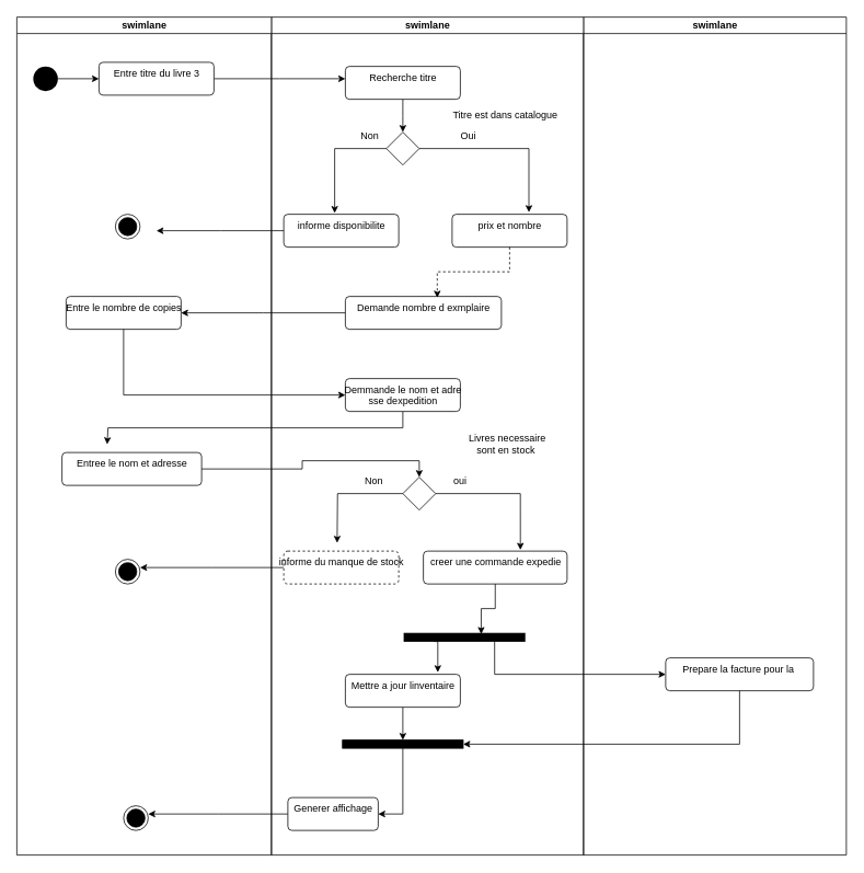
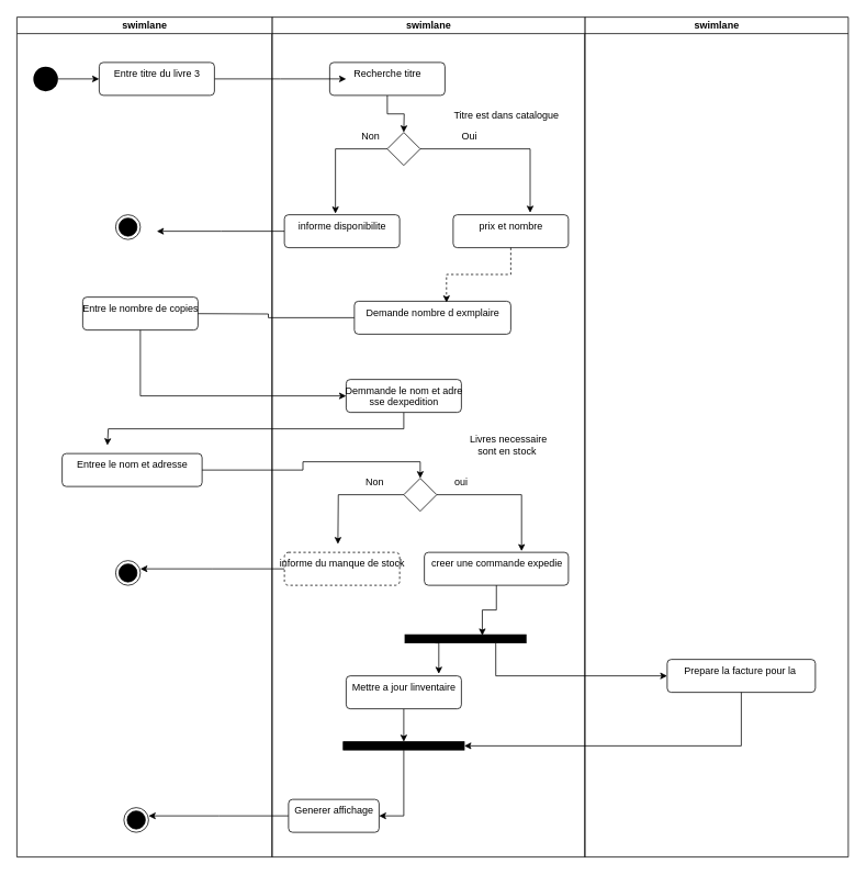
  <mxCell id="0" />
  <mxCell id="1" parent="0" />
  <mxCell id="2" value="swimlane" style="swimlane;html=1;startSize=20;movable=0;resizable=0;rotatable=0;deletable=0;editable=0;locked=1;connectable=0;" vertex="1" parent="1"><mxGeometry x="710" y="20" width="320" height="1020" as="geometry" /></mxCell>
  <mxCell id="3" value="Prepare la facture pour la&amp;nbsp;" style="html=1;align=center;verticalAlign=top;rounded=1;absoluteArcSize=1;arcSize=10;dashed=0;" vertex="1" parent="2"><mxGeometry x="100" y="780" width="180" height="40" as="geometry" /></mxCell>
  <mxCell id="4" value="swimlane" style="swimlane;html=1;startSize=20;movable=1;resizable=1;rotatable=1;deletable=1;editable=1;locked=0;connectable=1;" vertex="1" parent="1"><mxGeometry x="330" y="20" width="380" height="1020" as="geometry" /></mxCell>
  <mxCell id="5" style="edgeStyle=orthogonalEdgeStyle;rounded=0;orthogonalLoop=1;jettySize=auto;html=1;exitX=0.5;exitY=1;exitDx=0;exitDy=0;" edge="1" parent="4" source="6"><mxGeometry relative="1" as="geometry"><mxPoint x="160" y="140" as="targetPoint" /></mxGeometry></mxCell>
- <mxCell id="6" value="Recherche titre" style="html=1;align=center;verticalAlign=top;rounded=1;absoluteArcSize=1;arcSize=10;dashed=0;" vertex="1" parent="4"><mxGeometry x="90" y="60" width="140" height="40" as="geometry" /></mxCell>
+ <mxCell id="6" value="Recherche titre" style="html=1;align=center;verticalAlign=top;rounded=1;absoluteArcSize=1;arcSize=10;dashed=0;" vertex="1" parent="4"><mxGeometry x="70" y="55" width="140" height="40" as="geometry" /></mxCell>
  <mxCell id="7" value="" style="rhombus;whiteSpace=wrap;html=1;" vertex="1" parent="4"><mxGeometry x="140.0" y="140" width="40" height="40" as="geometry" /></mxCell>
  <mxCell id="8" style="edgeStyle=orthogonalEdgeStyle;rounded=0;orthogonalLoop=1;jettySize=auto;html=1;exitX=0;exitY=0.5;exitDx=0;exitDy=0;" edge="1" parent="4" source="9"><mxGeometry relative="1" as="geometry"><mxPoint x="-140" y="260" as="targetPoint" /></mxGeometry></mxCell>
  <mxCell id="9" value="informe disponibilite" style="html=1;align=center;verticalAlign=top;rounded=1;absoluteArcSize=1;arcSize=10;dashed=0;" vertex="1" parent="4"><mxGeometry x="15" y="240" width="140" height="40" as="geometry" /></mxCell>
  <mxCell id="10" value="prix et nombre" style="html=1;align=center;verticalAlign=top;rounded=1;absoluteArcSize=1;arcSize=10;dashed=0;" vertex="1" parent="4"><mxGeometry x="220" y="240" width="140" height="40" as="geometry" /></mxCell>
  <mxCell id="11" style="edgeStyle=orthogonalEdgeStyle;rounded=0;orthogonalLoop=1;jettySize=auto;html=1;exitX=0;exitY=0.5;exitDx=0;exitDy=0;" edge="1" parent="4" source="12"><mxGeometry relative="1" as="geometry"><mxPoint x="-110" y="360" as="targetPoint" /></mxGeometry></mxCell>
- <mxCell id="12" value="Demande nombre d exmplaire" style="html=1;align=center;verticalAlign=top;rounded=1;absoluteArcSize=1;arcSize=10;dashed=0;" vertex="1" parent="4"><mxGeometry x="90" y="340" width="190" height="40" as="geometry" /></mxCell>
+ <mxCell id="12" value="Demande nombre d exmplaire" style="html=1;align=center;verticalAlign=top;rounded=1;absoluteArcSize=1;arcSize=10;dashed=0;" vertex="1" parent="4"><mxGeometry x="100" y="345" width="190" height="40" as="geometry" /></mxCell>
  <mxCell id="13" style="edgeStyle=orthogonalEdgeStyle;rounded=0;orthogonalLoop=1;jettySize=auto;html=1;exitX=0.5;exitY=1;exitDx=0;exitDy=0;" edge="1" parent="4" source="14"><mxGeometry relative="1" as="geometry"><mxPoint x="-200" y="520" as="targetPoint" /><Array as="points"><mxPoint x="160" y="500" /><mxPoint x="-199" y="500" /></Array></mxGeometry></mxCell>
  <mxCell id="14" value="Demmande le nom et adre&lt;div&gt;sse dexpedition&lt;/div&gt;" style="html=1;align=center;verticalAlign=top;rounded=1;absoluteArcSize=1;arcSize=10;dashed=0;" vertex="1" parent="4"><mxGeometry x="90" y="440" width="140" height="40" as="geometry" /></mxCell>
  <mxCell id="15" style="edgeStyle=orthogonalEdgeStyle;rounded=0;orthogonalLoop=1;jettySize=auto;html=1;exitX=0;exitY=0.5;exitDx=0;exitDy=0;" edge="1" parent="4" source="16"><mxGeometry relative="1" as="geometry"><mxPoint x="80" y="640" as="targetPoint" /></mxGeometry></mxCell>
  <mxCell id="16" value="" style="rhombus;whiteSpace=wrap;html=1;" vertex="1" parent="4"><mxGeometry x="160.0" y="560" width="40" height="40" as="geometry" /></mxCell>
  <mxCell id="17" value="creer une commande expedie" style="html=1;align=center;verticalAlign=top;rounded=1;absoluteArcSize=1;arcSize=10;dashed=0;" vertex="1" parent="4"><mxGeometry x="185" y="650" width="175" height="40" as="geometry" /></mxCell>
  <mxCell id="18" style="edgeStyle=orthogonalEdgeStyle;rounded=0;orthogonalLoop=1;jettySize=auto;html=1;exitX=0;exitY=0.5;exitDx=0;exitDy=0;" edge="1" parent="4" source="19"><mxGeometry relative="1" as="geometry"><mxPoint x="-150" y="970" as="targetPoint" /></mxGeometry></mxCell>
  <mxCell id="19" value="Generer affichage" style="html=1;align=center;verticalAlign=top;rounded=1;absoluteArcSize=1;arcSize=10;dashed=0;" vertex="1" parent="4"><mxGeometry x="20" y="950" width="110" height="40" as="geometry" /></mxCell>
  <mxCell id="20" style="edgeStyle=orthogonalEdgeStyle;rounded=0;orthogonalLoop=1;jettySize=auto;html=1;exitX=0.5;exitY=1;exitDx=0;exitDy=0;entryX=0.5;entryY=0;entryDx=0;entryDy=0;" edge="1" parent="4" source="21" target="24"><mxGeometry relative="1" as="geometry" /></mxCell>
  <mxCell id="21" value="Mettre a jour linventaire" style="html=1;align=center;verticalAlign=top;rounded=1;absoluteArcSize=1;arcSize=10;dashed=0;" vertex="1" parent="4"><mxGeometry x="90" y="800" width="140" height="40" as="geometry" /></mxCell>
  <mxCell id="22" value="" style="whiteSpace=wrap;html=1;rounded=0;shadow=0;comic=0;labelBackgroundColor=none;strokeWidth=1;fillColor=#000000;fontFamily=Verdana;fontSize=12;align=center;rotation=0;" vertex="1" parent="4"><mxGeometry x="161.5" y="750" width="147" height="10" as="geometry" /></mxCell>
  <mxCell id="23" style="edgeStyle=orthogonalEdgeStyle;rounded=0;orthogonalLoop=1;jettySize=auto;html=1;exitX=0.5;exitY=1;exitDx=0;exitDy=0;entryX=1;entryY=0.5;entryDx=0;entryDy=0;" edge="1" parent="4" source="24" target="19"><mxGeometry relative="1" as="geometry" /></mxCell>
  <mxCell id="24" value="" style="whiteSpace=wrap;html=1;rounded=0;shadow=0;comic=0;labelBackgroundColor=none;strokeWidth=1;fillColor=#000000;fontFamily=Verdana;fontSize=12;align=center;rotation=0;" vertex="1" parent="4"><mxGeometry x="86.5" y="880" width="147" height="10" as="geometry" /></mxCell>
  <mxCell id="25" style="edgeStyle=orthogonalEdgeStyle;rounded=0;orthogonalLoop=1;jettySize=auto;html=1;exitX=0;exitY=0.5;exitDx=0;exitDy=0;entryX=0.443;entryY=-0.037;entryDx=0;entryDy=0;entryPerimeter=0;" edge="1" parent="4" source="7" target="9"><mxGeometry relative="1" as="geometry" /></mxCell>
  <mxCell id="26" style="edgeStyle=orthogonalEdgeStyle;rounded=0;orthogonalLoop=1;jettySize=auto;html=1;exitX=1;exitY=0.5;exitDx=0;exitDy=0;entryX=0.668;entryY=-0.062;entryDx=0;entryDy=0;entryPerimeter=0;" edge="1" parent="4" source="7" target="10"><mxGeometry relative="1" as="geometry" /></mxCell>
  <mxCell id="27" style="edgeStyle=orthogonalEdgeStyle;rounded=0;orthogonalLoop=1;jettySize=auto;html=1;exitX=0.5;exitY=1;exitDx=0;exitDy=0;entryX=0.589;entryY=0.038;entryDx=0;entryDy=0;entryPerimeter=0;dashed=1;" edge="1" parent="4" source="10" target="12"><mxGeometry relative="1" as="geometry" /></mxCell>
  <mxCell id="28" style="edgeStyle=orthogonalEdgeStyle;rounded=0;orthogonalLoop=1;jettySize=auto;html=1;exitX=0;exitY=0.5;exitDx=0;exitDy=0;" edge="1" parent="4" source="29"><mxGeometry relative="1" as="geometry"><mxPoint x="-160" y="670" as="targetPoint" /></mxGeometry></mxCell>
  <mxCell id="29" value="informe du manque de stock" style="html=1;align=center;verticalAlign=top;rounded=1;absoluteArcSize=1;arcSize=10;dashed=1;" vertex="1" parent="4"><mxGeometry x="15" y="650" width="140" height="40" as="geometry" /></mxCell>
  <mxCell id="30" style="edgeStyle=orthogonalEdgeStyle;rounded=0;orthogonalLoop=1;jettySize=auto;html=1;exitX=1;exitY=0.5;exitDx=0;exitDy=0;entryX=0.675;entryY=-0.037;entryDx=0;entryDy=0;entryPerimeter=0;" edge="1" parent="4" source="16" target="17"><mxGeometry relative="1" as="geometry" /></mxCell>
  <mxCell id="31" style="edgeStyle=orthogonalEdgeStyle;rounded=0;orthogonalLoop=1;jettySize=auto;html=1;exitX=0.5;exitY=1;exitDx=0;exitDy=0;entryX=0.639;entryY=0.1;entryDx=0;entryDy=0;entryPerimeter=0;" edge="1" parent="4" source="17" target="22"><mxGeometry relative="1" as="geometry" /></mxCell>
  <mxCell id="32" style="edgeStyle=orthogonalEdgeStyle;rounded=0;orthogonalLoop=1;jettySize=auto;html=1;exitX=0.25;exitY=1;exitDx=0;exitDy=0;entryX=0.804;entryY=-0.062;entryDx=0;entryDy=0;entryPerimeter=0;" edge="1" parent="4" source="22" target="21"><mxGeometry relative="1" as="geometry" /></mxCell>
  <mxCell id="33" value="Non" style="text;html=1;align=center;verticalAlign=middle;whiteSpace=wrap;rounded=0;" vertex="1" parent="4"><mxGeometry x="95" y="550" width="60" height="30" as="geometry" /></mxCell>
  <mxCell id="34" value="oui" style="text;html=1;align=center;verticalAlign=middle;whiteSpace=wrap;rounded=0;" vertex="1" parent="4"><mxGeometry x="200" y="550" width="60" height="30" as="geometry" /></mxCell>
  <mxCell id="35" value="Livres necessaire sont en stock&amp;nbsp;" style="text;html=1;align=center;verticalAlign=middle;whiteSpace=wrap;rounded=0;" vertex="1" parent="4"><mxGeometry x="233.5" y="500" width="106.5" height="40" as="geometry" /></mxCell>
  <mxCell id="36" value="Non" style="text;html=1;align=center;verticalAlign=middle;whiteSpace=wrap;rounded=0;" vertex="1" parent="4"><mxGeometry x="90" y="130" width="60" height="30" as="geometry" /></mxCell>
  <mxCell id="37" value="Oui" style="text;html=1;align=center;verticalAlign=middle;whiteSpace=wrap;rounded=0;" vertex="1" parent="4"><mxGeometry x="210" y="130" width="60" height="30" as="geometry" /></mxCell>
  <mxCell id="38" value="Titre est dans catalogue" style="text;html=1;align=center;verticalAlign=middle;whiteSpace=wrap;rounded=0;" vertex="1" parent="4"><mxGeometry x="210" y="110" width="150" height="20" as="geometry" /></mxCell>
  <mxCell id="39" value="swimlane" style="swimlane;html=1;startSize=20;" vertex="1" parent="1"><mxGeometry x="20" y="20" width="310" height="1020" as="geometry" /></mxCell>
  <mxCell id="40" style="edgeStyle=orthogonalEdgeStyle;rounded=0;orthogonalLoop=1;jettySize=auto;html=1;exitX=1;exitY=0.5;exitDx=0;exitDy=0;" edge="1" parent="39" source="41" target="43"><mxGeometry relative="1" as="geometry" /></mxCell>
  <mxCell id="41" value="" style="ellipse;fillColor=#000000;strokeColor=none;" vertex="1" parent="39"><mxGeometry x="20" y="60" width="30" height="30" as="geometry" /></mxCell>
  <mxCell id="42" style="edgeStyle=orthogonalEdgeStyle;rounded=0;orthogonalLoop=1;jettySize=auto;html=1;exitX=1;exitY=0.5;exitDx=0;exitDy=0;" edge="1" parent="39" source="43"><mxGeometry relative="1" as="geometry"><mxPoint x="400" y="75" as="targetPoint" /></mxGeometry></mxCell>
  <mxCell id="43" value="Entre titre du livre 3" style="html=1;align=center;verticalAlign=top;rounded=1;absoluteArcSize=1;arcSize=10;dashed=0;" vertex="1" parent="39"><mxGeometry x="100" y="55" width="140" height="40" as="geometry" /></mxCell>
  <mxCell id="44" value="" style="ellipse;html=1;shape=endState;fillColor=#000000;strokeColor=#000000;" vertex="1" parent="39"><mxGeometry x="120" y="240" width="30" height="30" as="geometry" /></mxCell>
- <mxCell id="45" value="Entre le nombre de copies" style="html=1;align=center;verticalAlign=top;rounded=1;absoluteArcSize=1;arcSize=10;dashed=0;" vertex="1" parent="39"><mxGeometry x="60" y="340" width="140" height="40" as="geometry" /></mxCell>
+ <mxCell id="45" value="Entre le nombre de copies" style="html=1;align=center;verticalAlign=top;rounded=1;absoluteArcSize=1;arcSize=10;dashed=0;" vertex="1" parent="39"><mxGeometry x="80" y="340" width="140" height="40" as="geometry" /></mxCell>
  <mxCell id="46" value="Entree le nom et adresse" style="html=1;align=center;verticalAlign=top;rounded=1;absoluteArcSize=1;arcSize=10;dashed=0;" vertex="1" parent="39"><mxGeometry x="55" y="530" width="170" height="40" as="geometry" /></mxCell>
  <mxCell id="47" value="" style="ellipse;html=1;shape=endState;fillColor=#000000;strokeColor=#000000;" vertex="1" parent="39"><mxGeometry x="120" y="660" width="30" height="30" as="geometry" /></mxCell>
  <mxCell id="48" value="" style="ellipse;html=1;shape=endState;fillColor=#000000;strokeColor=#000000;" vertex="1" parent="39"><mxGeometry x="130" y="960" width="30" height="30" as="geometry" /></mxCell>
  <mxCell id="49" style="edgeStyle=orthogonalEdgeStyle;rounded=0;orthogonalLoop=1;jettySize=auto;html=1;exitX=0.5;exitY=1;exitDx=0;exitDy=0;entryX=0;entryY=0.5;entryDx=0;entryDy=0;" edge="1" parent="1" source="45" target="14"><mxGeometry relative="1" as="geometry" /></mxCell>
  <mxCell id="50" style="edgeStyle=orthogonalEdgeStyle;rounded=0;orthogonalLoop=1;jettySize=auto;html=1;exitX=1;exitY=0.5;exitDx=0;exitDy=0;entryX=0.5;entryY=0;entryDx=0;entryDy=0;" edge="1" parent="1" source="46" target="16"><mxGeometry relative="1" as="geometry" /></mxCell>
  <mxCell id="51" style="edgeStyle=orthogonalEdgeStyle;rounded=0;orthogonalLoop=1;jettySize=auto;html=1;exitX=0.5;exitY=1;exitDx=0;exitDy=0;entryX=1;entryY=0.5;entryDx=0;entryDy=0;" edge="1" parent="1" source="3" target="24"><mxGeometry relative="1" as="geometry" /></mxCell>
  <mxCell id="52" style="edgeStyle=orthogonalEdgeStyle;rounded=0;orthogonalLoop=1;jettySize=auto;html=1;exitX=0.75;exitY=1;exitDx=0;exitDy=0;entryX=0;entryY=0.5;entryDx=0;entryDy=0;" edge="1" parent="1" source="22" target="3"><mxGeometry relative="1" as="geometry" /></mxCell>
